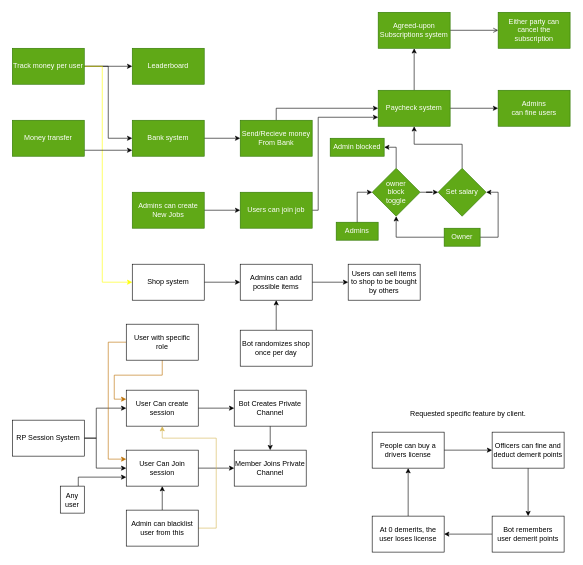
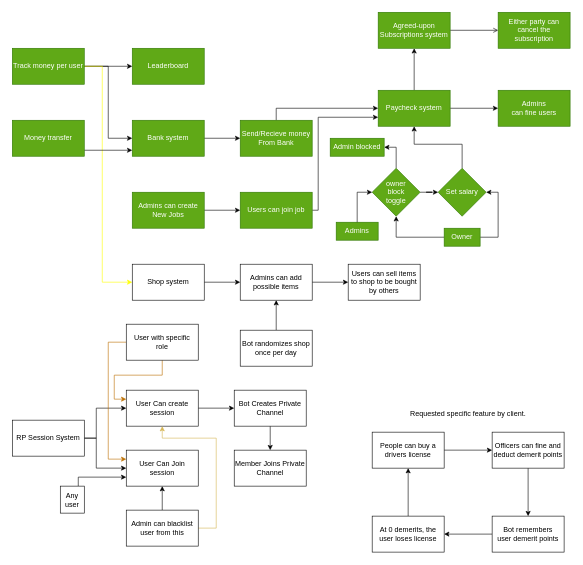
  <mxCell id="0" />
  <mxCell id="1" parent="0" />
  <mxCell id="2" value="" style="edgeStyle=orthogonalEdgeStyle;rounded=0;orthogonalLoop=1;jettySize=auto;html=1;" parent="1" source="5" target="6" edge="1"><mxGeometry relative="1" as="geometry" /></mxCell>
  <mxCell id="3" style="edgeStyle=orthogonalEdgeStyle;rounded=0;orthogonalLoop=1;jettySize=auto;html=1;entryX=0;entryY=0.5;entryDx=0;entryDy=0;" parent="1" source="5" target="10" edge="1"><mxGeometry relative="1" as="geometry" /></mxCell>
  <mxCell id="4" style="edgeStyle=orthogonalEdgeStyle;rounded=0;orthogonalLoop=1;jettySize=auto;html=1;entryX=0;entryY=0.5;entryDx=0;entryDy=0;jumpStyle=arc;fillColor=#f5f5f5;strokeColor=#FFFF00;" parent="1" source="5" target="21" edge="1"><mxGeometry relative="1" as="geometry"><Array as="points"><mxPoint x="170" y="110" /><mxPoint x="170" y="470" /></Array></mxGeometry></mxCell>
  <mxCell id="5" value="Track money per user" style="rounded=0;whiteSpace=wrap;html=1;fillColor=#60a917;fontColor=#ffffff;strokeColor=#2D7600;" parent="1" vertex="1"><mxGeometry x="20" y="80" width="120" height="60" as="geometry" /></mxCell>
  <mxCell id="6" value="Leaderboard" style="rounded=0;whiteSpace=wrap;html=1;fillColor=#60a917;fontColor=#ffffff;strokeColor=#2D7600;" parent="1" vertex="1"><mxGeometry x="220" y="80" width="120" height="60" as="geometry" /></mxCell>
  <mxCell id="7" style="edgeStyle=orthogonalEdgeStyle;rounded=0;orthogonalLoop=1;jettySize=auto;html=1;entryX=0;entryY=0.5;entryDx=0;entryDy=0;" parent="1" edge="1"><mxGeometry relative="1" as="geometry"><mxPoint x="140" y="250" as="sourcePoint" /><mxPoint x="220" y="250" as="targetPoint" /></mxGeometry></mxCell>
  <mxCell id="8" value="Money transfer" style="rounded=0;whiteSpace=wrap;html=1;fillColor=#60a917;fontColor=#ffffff;strokeColor=#2D7600;" parent="1" vertex="1"><mxGeometry x="20" y="200" width="120" height="60" as="geometry" /></mxCell>
  <mxCell id="9" value="" style="edgeStyle=orthogonalEdgeStyle;rounded=0;orthogonalLoop=1;jettySize=auto;html=1;" parent="1" source="10" target="12" edge="1"><mxGeometry relative="1" as="geometry" /></mxCell>
  <mxCell id="10" value="Bank system" style="rounded=0;whiteSpace=wrap;html=1;fillColor=#60a917;fontColor=#ffffff;strokeColor=#2D7600;" parent="1" vertex="1"><mxGeometry x="220" y="200" width="120" height="60" as="geometry" /></mxCell>
  <mxCell id="11" value="" style="edgeStyle=orthogonalEdgeStyle;rounded=0;orthogonalLoop=1;jettySize=auto;html=1;" parent="1" source="12" target="15" edge="1"><mxGeometry relative="1" as="geometry"><Array as="points"><mxPoint x="460" y="180" /></Array></mxGeometry></mxCell>
  <mxCell id="12" value="Send/Recieve money&lt;div&gt;From Bank&lt;/div&gt;" style="rounded=0;whiteSpace=wrap;html=1;fillColor=#60a917;fontColor=#ffffff;strokeColor=#2D7600;" parent="1" vertex="1"><mxGeometry x="400" y="200" width="120" height="60" as="geometry" /></mxCell>
  <mxCell id="13" value="" style="edgeStyle=orthogonalEdgeStyle;rounded=0;orthogonalLoop=1;jettySize=auto;html=1;" parent="1" source="15" target="28" edge="1"><mxGeometry relative="1" as="geometry" /></mxCell>
  <mxCell id="14" value="" style="edgeStyle=orthogonalEdgeStyle;rounded=0;orthogonalLoop=1;jettySize=auto;html=1;" parent="1" source="15" target="30" edge="1"><mxGeometry relative="1" as="geometry" /></mxCell>
  <mxCell id="15" value="Paycheck system" style="rounded=0;whiteSpace=wrap;html=1;fillColor=#60a917;fontColor=#ffffff;strokeColor=#2D7600;" parent="1" vertex="1"><mxGeometry x="630" y="150" width="120" height="60" as="geometry" /></mxCell>
  <mxCell id="16" style="edgeStyle=orthogonalEdgeStyle;rounded=0;orthogonalLoop=1;jettySize=auto;html=1;entryX=0;entryY=0.75;entryDx=0;entryDy=0;" parent="1" source="17" target="15" edge="1"><mxGeometry relative="1" as="geometry"><Array as="points"><mxPoint x="530" y="350" /><mxPoint x="530" y="195" /></Array></mxGeometry></mxCell>
  <mxCell id="17" value="Users can join job" style="rounded=0;whiteSpace=wrap;html=1;fillColor=#60a917;fontColor=#ffffff;strokeColor=#2D7600;" parent="1" vertex="1"><mxGeometry x="400" y="320" width="120" height="60" as="geometry" /></mxCell>
  <mxCell id="18" value="" style="edgeStyle=orthogonalEdgeStyle;rounded=0;orthogonalLoop=1;jettySize=auto;html=1;" parent="1" source="19" target="17" edge="1"><mxGeometry relative="1" as="geometry" /></mxCell>
  <mxCell id="19" value="Admins can c&lt;span style=&quot;background-color: initial;&quot;&gt;reate New Jobs&lt;/span&gt;" style="rounded=0;whiteSpace=wrap;html=1;fillColor=#60a917;fontColor=#ffffff;strokeColor=#2D7600;" parent="1" vertex="1"><mxGeometry x="220" y="320" width="120" height="60" as="geometry" /></mxCell>
  <mxCell id="20" value="" style="edgeStyle=orthogonalEdgeStyle;rounded=0;orthogonalLoop=1;jettySize=auto;html=1;" parent="1" source="21" target="23" edge="1"><mxGeometry relative="1" as="geometry" /></mxCell>
  <mxCell id="21" value="Shop system" style="rounded=0;whiteSpace=wrap;html=1;" parent="1" vertex="1"><mxGeometry x="220" y="440" width="120" height="60" as="geometry" /></mxCell>
  <mxCell id="22" value="" style="edgeStyle=orthogonalEdgeStyle;rounded=0;orthogonalLoop=1;jettySize=auto;html=1;" parent="1" source="23" target="26" edge="1"><mxGeometry relative="1" as="geometry" /></mxCell>
  <mxCell id="23" value="Admins can add possible items" style="rounded=0;whiteSpace=wrap;html=1;" parent="1" vertex="1"><mxGeometry x="400" y="440" width="120" height="60" as="geometry" /></mxCell>
  <mxCell id="24" value="" style="edgeStyle=orthogonalEdgeStyle;rounded=0;orthogonalLoop=1;jettySize=auto;html=1;" parent="1" source="25" target="23" edge="1"><mxGeometry relative="1" as="geometry" /></mxCell>
  <mxCell id="25" value="Bot randomizes shop&lt;div&gt;once per day&lt;/div&gt;" style="rounded=0;whiteSpace=wrap;html=1;" parent="1" vertex="1"><mxGeometry x="400" y="550" width="120" height="60" as="geometry" /></mxCell>
  <mxCell id="26" value="Users can sell&amp;nbsp;&lt;span style=&quot;background-color: initial;&quot;&gt;items to shop to be bought by others&lt;/span&gt;" style="rounded=0;whiteSpace=wrap;html=1;" parent="1" vertex="1"><mxGeometry x="580" y="440" width="120" height="60" as="geometry" /></mxCell>
  <mxCell id="27" value="" style="edgeStyle=orthogonalEdgeStyle;rounded=0;orthogonalLoop=1;jettySize=auto;html=1;endArrow=open;" parent="1" source="28" target="29" edge="1"><mxGeometry relative="1" as="geometry" /></mxCell>
  <mxCell id="28" value="Agreed-upon&lt;div&gt;Subscriptions system&lt;/div&gt;" style="rounded=0;whiteSpace=wrap;html=1;fillColor=#60a917;fontColor=#ffffff;strokeColor=#2D7600;" parent="1" vertex="1"><mxGeometry x="630" y="20" width="120" height="60" as="geometry" /></mxCell>
  <mxCell id="29" value="Either party can cancel the subscription" style="rounded=0;whiteSpace=wrap;html=1;fillColor=#60a917;fontColor=#ffffff;strokeColor=#2D7600;" parent="1" vertex="1"><mxGeometry x="830" y="20" width="120" height="60" as="geometry" /></mxCell>
  <mxCell id="30" value="Admins&lt;div&gt;can fine users&lt;/div&gt;" style="rounded=0;whiteSpace=wrap;html=1;fillColor=#60a917;fontColor=#ffffff;strokeColor=#2D7600;" parent="1" vertex="1"><mxGeometry x="830" y="150" width="120" height="60" as="geometry" /></mxCell>
  <mxCell id="31" value="" style="edgeStyle=orthogonalEdgeStyle;rounded=0;orthogonalLoop=1;jettySize=auto;html=1;" parent="1" source="33" target="35" edge="1"><mxGeometry relative="1" as="geometry"><Array as="points"><mxPoint x="160" y="730" /><mxPoint x="160" y="680" /></Array></mxGeometry></mxCell>
  <mxCell id="32" style="edgeStyle=orthogonalEdgeStyle;rounded=0;orthogonalLoop=1;jettySize=auto;html=1;" parent="1" source="33" target="37" edge="1"><mxGeometry relative="1" as="geometry"><Array as="points"><mxPoint x="160" y="730" /><mxPoint x="160" y="780" /></Array></mxGeometry></mxCell>
  <mxCell id="33" value="RP Session System" style="rounded=0;whiteSpace=wrap;html=1;" parent="1" vertex="1"><mxGeometry x="20" y="700" width="120" height="60" as="geometry" /></mxCell>
  <mxCell id="34" value="" style="edgeStyle=orthogonalEdgeStyle;rounded=0;orthogonalLoop=1;jettySize=auto;html=1;" parent="1" source="35" target="43" edge="1"><mxGeometry relative="1" as="geometry" /></mxCell>
  <mxCell id="35" value="User Can create session" style="rounded=0;whiteSpace=wrap;html=1;" parent="1" vertex="1"><mxGeometry x="210" y="650" width="120" height="60" as="geometry" /></mxCell>
- <mxCell id="36" value="" style="edgeStyle=orthogonalEdgeStyle;rounded=0;orthogonalLoop=1;jettySize=auto;html=1;" parent="1" source="37" target="41" edge="1"><mxGeometry relative="1" as="geometry" /></mxCell>
  <mxCell id="37" value="User Can Join session" style="rounded=0;whiteSpace=wrap;html=1;" parent="1" vertex="1"><mxGeometry x="210" y="750" width="120" height="60" as="geometry" /></mxCell>
  <mxCell id="38" style="edgeStyle=orthogonalEdgeStyle;rounded=0;orthogonalLoop=1;jettySize=auto;html=1;" parent="1" source="40" target="37" edge="1"><mxGeometry relative="1" as="geometry" /></mxCell>
  <mxCell id="39" style="edgeStyle=orthogonalEdgeStyle;rounded=0;orthogonalLoop=1;jettySize=auto;html=1;entryX=0.5;entryY=1;entryDx=0;entryDy=0;fillColor=#fff2cc;strokeColor=#d6b656;" parent="1" source="40" target="35" edge="1"><mxGeometry relative="1" as="geometry"><Array as="points"><mxPoint x="360" y="880" /><mxPoint x="360" y="730" /><mxPoint x="270" y="730" /></Array></mxGeometry></mxCell>
  <mxCell id="40" value="Admin can blacklist user from this" style="rounded=0;whiteSpace=wrap;html=1;" parent="1" vertex="1"><mxGeometry x="210" y="850" width="120" height="60" as="geometry" /></mxCell>
  <mxCell id="41" value="Member Joins Private Channel" style="whiteSpace=wrap;html=1;rounded=0;" parent="1" vertex="1"><mxGeometry x="390" y="750" width="120" height="60" as="geometry" /></mxCell>
  <mxCell id="42" value="" style="edgeStyle=orthogonalEdgeStyle;rounded=0;orthogonalLoop=1;jettySize=auto;html=1;" parent="1" source="43" target="41" edge="1"><mxGeometry relative="1" as="geometry" /></mxCell>
  <mxCell id="43" value="Bot Creates Private Channel" style="whiteSpace=wrap;html=1;rounded=0;" parent="1" vertex="1"><mxGeometry x="390" y="650" width="120" height="60" as="geometry" /></mxCell>
  <mxCell id="44" style="edgeStyle=orthogonalEdgeStyle;rounded=0;orthogonalLoop=1;jettySize=auto;html=1;" parent="1" source="46" target="52" edge="1"><mxGeometry relative="1" as="geometry" /></mxCell>
  <mxCell id="45" style="edgeStyle=orthogonalEdgeStyle;rounded=0;orthogonalLoop=1;jettySize=auto;html=1;entryX=1;entryY=0.5;entryDx=0;entryDy=0;" parent="1" source="46" target="49" edge="1"><mxGeometry relative="1" as="geometry"><Array as="points"><mxPoint x="830" y="320" /></Array></mxGeometry></mxCell>
  <mxCell id="46" value="Owner" style="rounded=0;whiteSpace=wrap;html=1;fillColor=#60a917;strokeColor=#2D7600;fontColor=#ffffff;" parent="1" vertex="1"><mxGeometry x="740" y="380" width="60" height="30" as="geometry" /></mxCell>
  <mxCell id="47" value="Admins" style="rounded=0;whiteSpace=wrap;html=1;fillColor=#60a917;strokeColor=#2D7600;fontColor=#ffffff;" parent="1" vertex="1"><mxGeometry x="560" y="370" width="70" height="30" as="geometry" /></mxCell>
  <mxCell id="48" value="" style="edgeStyle=orthogonalEdgeStyle;rounded=0;orthogonalLoop=1;jettySize=auto;html=1;" parent="1" source="49" target="15" edge="1"><mxGeometry relative="1" as="geometry"><Array as="points"><mxPoint x="770" y="240" /><mxPoint x="690" y="240" /></Array></mxGeometry></mxCell>
  <mxCell id="49" value="Set salary" style="rhombus;whiteSpace=wrap;html=1;fillColor=#60a917;strokeColor=#2D7600;fontColor=#ffffff;" parent="1" vertex="1"><mxGeometry x="730" y="280" width="80" height="80" as="geometry" /></mxCell>
  <mxCell id="50" value="" style="edgeStyle=orthogonalEdgeStyle;rounded=0;orthogonalLoop=1;jettySize=auto;html=1;" parent="1" source="52" target="49" edge="1"><mxGeometry relative="1" as="geometry" /></mxCell>
  <mxCell id="51" style="edgeStyle=orthogonalEdgeStyle;rounded=0;orthogonalLoop=1;jettySize=auto;html=1;entryX=1;entryY=0.5;entryDx=0;entryDy=0;" parent="1" source="52" target="54" edge="1"><mxGeometry relative="1" as="geometry" /></mxCell>
  <mxCell id="52" value="owner&lt;div&gt;block&lt;/div&gt;&lt;div&gt;toggle&lt;/div&gt;" style="rhombus;whiteSpace=wrap;html=1;fillColor=#60a917;strokeColor=#2D7600;fontColor=#ffffff;" parent="1" vertex="1"><mxGeometry x="620" y="280" width="80" height="80" as="geometry" /></mxCell>
  <mxCell id="53" style="edgeStyle=orthogonalEdgeStyle;rounded=0;orthogonalLoop=1;jettySize=auto;html=1;entryX=0;entryY=0.5;entryDx=0;entryDy=0;entryPerimeter=0;" parent="1" source="47" target="52" edge="1"><mxGeometry relative="1" as="geometry" /></mxCell>
  <mxCell id="54" value="Admin blocked" style="rounded=0;whiteSpace=wrap;html=1;fillColor=#60a917;strokeColor=#2D7600;fontColor=#ffffff;" parent="1" vertex="1"><mxGeometry x="550" y="230" width="90" height="30" as="geometry" /></mxCell>
  <mxCell id="55" style="edgeStyle=orthogonalEdgeStyle;rounded=0;orthogonalLoop=1;jettySize=auto;html=1;entryX=0;entryY=0.25;entryDx=0;entryDy=0;fillColor=#f0a30a;strokeColor=#BD7000;" parent="1" source="57" target="35" edge="1"><mxGeometry relative="1" as="geometry" /></mxCell>
  <mxCell id="56" style="edgeStyle=orthogonalEdgeStyle;rounded=0;orthogonalLoop=1;jettySize=auto;html=1;entryX=0;entryY=0.25;entryDx=0;entryDy=0;fillColor=#f0a30a;strokeColor=#BD7000;" parent="1" source="57" target="37" edge="1"><mxGeometry relative="1" as="geometry"><Array as="points"><mxPoint x="180" y="570" /><mxPoint x="180" y="765" /></Array></mxGeometry></mxCell>
  <mxCell id="57" value="User with specific&lt;div&gt;role&lt;/div&gt;" style="rounded=0;whiteSpace=wrap;html=1;" parent="1" vertex="1"><mxGeometry x="210" y="540" width="120" height="60" as="geometry" /></mxCell>
  <mxCell id="58" value="" style="edgeStyle=orthogonalEdgeStyle;rounded=0;orthogonalLoop=1;jettySize=auto;html=1;" parent="1" source="59" target="61" edge="1"><mxGeometry relative="1" as="geometry" /></mxCell>
  <mxCell id="59" value="People can buy a drivers license" style="rounded=0;whiteSpace=wrap;html=1;" parent="1" vertex="1"><mxGeometry x="620" y="720" width="120" height="60" as="geometry" /></mxCell>
  <mxCell id="60" value="" style="edgeStyle=orthogonalEdgeStyle;rounded=0;orthogonalLoop=1;jettySize=auto;html=1;" parent="1" source="61" target="63" edge="1"><mxGeometry relative="1" as="geometry" /></mxCell>
  <mxCell id="61" value="Officers can fine and&lt;div&gt;deduct demerit points&lt;/div&gt;" style="whiteSpace=wrap;html=1;rounded=0;" parent="1" vertex="1"><mxGeometry x="820" y="720" width="120" height="60" as="geometry" /></mxCell>
  <mxCell id="62" value="" style="edgeStyle=orthogonalEdgeStyle;rounded=0;orthogonalLoop=1;jettySize=auto;html=1;" parent="1" source="63" target="65" edge="1"><mxGeometry relative="1" as="geometry" /></mxCell>
  <mxCell id="63" value="Bot remembers&lt;div&gt;user demerit points&lt;/div&gt;" style="whiteSpace=wrap;html=1;rounded=0;" parent="1" vertex="1"><mxGeometry x="820" y="860" width="120" height="60" as="geometry" /></mxCell>
  <mxCell id="64" value="" style="edgeStyle=orthogonalEdgeStyle;rounded=0;orthogonalLoop=1;jettySize=auto;html=1;" parent="1" source="65" target="59" edge="1"><mxGeometry relative="1" as="geometry" /></mxCell>
  <mxCell id="65" value="At 0 demerits, the user loses license" style="whiteSpace=wrap;html=1;rounded=0;" parent="1" vertex="1"><mxGeometry x="620" y="860" width="120" height="60" as="geometry" /></mxCell>
  <mxCell id="66" value="Requested specific feature by client." style="text;html=1;align=center;verticalAlign=middle;whiteSpace=wrap;rounded=0;" parent="1" vertex="1"><mxGeometry x="620" y="670" width="320" height="40" as="geometry" /></mxCell>
  <mxCell id="67" style="edgeStyle=orthogonalEdgeStyle;rounded=0;orthogonalLoop=1;jettySize=auto;html=1;entryX=0;entryY=0.75;entryDx=0;entryDy=0;" parent="1" source="68" target="37" edge="1"><mxGeometry relative="1" as="geometry"><Array as="points"><mxPoint x="130" y="795" /></Array></mxGeometry></mxCell>
  <mxCell id="68" value="Any user" style="rounded=0;whiteSpace=wrap;html=1;" parent="1" vertex="1"><mxGeometry x="100" y="810" width="40" height="45" as="geometry" /></mxCell>
